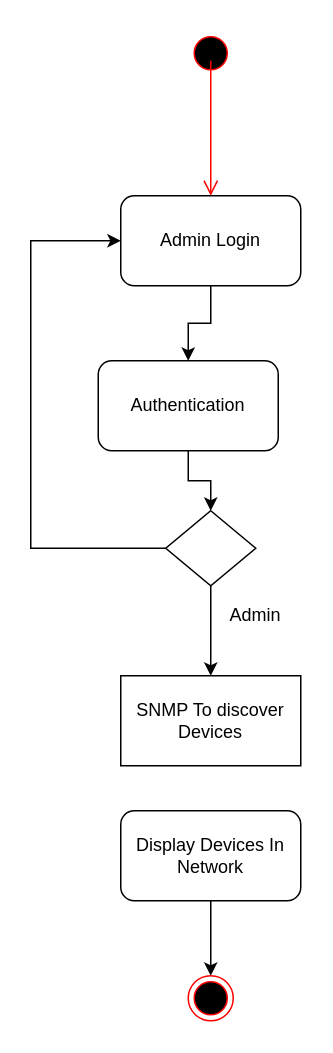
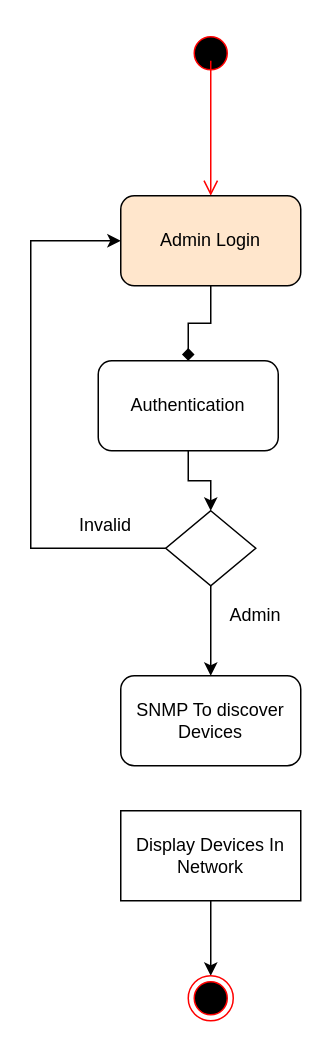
  <mxCell id="0" />
  <mxCell id="1" parent="0" />
  <mxCell id="2" value="" style="ellipse;html=1;shape=startState;fillColor=#000000;strokeColor=#ff0000;" vertex="1" parent="1"><mxGeometry x="125" y="20" width="30" height="30" as="geometry" /></mxCell>
  <mxCell id="3" value="" style="edgeStyle=orthogonalEdgeStyle;html=1;verticalAlign=bottom;endArrow=open;endSize=8;strokeColor=#ff0000;" edge="1" parent="1"><mxGeometry relative="1" as="geometry"><mxPoint x="140" y="130" as="targetPoint" /><mxPoint x="140" y="40" as="sourcePoint" /></mxGeometry></mxCell>
- <mxCell id="4" style="edgeStyle=orthogonalEdgeStyle;rounded=0;orthogonalLoop=1;jettySize=auto;html=1;" edge="1" parent="1" source="5" target="7"><mxGeometry relative="1" as="geometry" /></mxCell>
- <mxCell id="5" value="Admin Login" style="rounded=1;whiteSpace=wrap;html=1;" vertex="1" parent="1"><mxGeometry x="80" y="130" width="120" height="60" as="geometry" /></mxCell>
+ <mxCell id="4" style="edgeStyle=orthogonalEdgeStyle;rounded=0;orthogonalLoop=1;jettySize=auto;html=1;endArrow=diamond;" edge="1" parent="1" source="5" target="7"><mxGeometry relative="1" as="geometry" /></mxCell>
+ <mxCell id="5" value="Admin Login" style="rounded=1;whiteSpace=wrap;html=1;fillColor=#ffe6cc;" vertex="1" parent="1"><mxGeometry x="80" y="130" width="120" height="60" as="geometry" /></mxCell>
  <mxCell id="6" style="edgeStyle=orthogonalEdgeStyle;rounded=0;orthogonalLoop=1;jettySize=auto;html=1;" edge="1" parent="1" source="7" target="10"><mxGeometry relative="1" as="geometry" /></mxCell>
  <mxCell id="7" value="Authentication" style="rounded=1;whiteSpace=wrap;html=1;" vertex="1" parent="1"><mxGeometry x="65" y="240" width="120" height="60" as="geometry" /></mxCell>
  <mxCell id="8" style="edgeStyle=orthogonalEdgeStyle;rounded=0;orthogonalLoop=1;jettySize=auto;html=1;entryX=0;entryY=0.5;entryDx=0;entryDy=0;" edge="1" parent="1" source="10" target="5"><mxGeometry relative="1" as="geometry"><Array as="points"><mxPoint x="20" y="365" /><mxPoint x="20" y="160" /></Array></mxGeometry></mxCell>
  <mxCell id="9" style="edgeStyle=orthogonalEdgeStyle;rounded=0;orthogonalLoop=1;jettySize=auto;html=1;entryX=0.5;entryY=0;entryDx=0;entryDy=0;" edge="1" parent="1" source="10" target="11"><mxGeometry relative="1" as="geometry" /></mxCell>
  <mxCell id="10" value="" style="rhombus;whiteSpace=wrap;html=1;" vertex="1" parent="1"><mxGeometry x="110" y="340" width="60" height="50" as="geometry" /></mxCell>
- <mxCell id="11" value="SNMP To discover Devices" style="whiteSpace=wrap;html=1;rounded=0;" vertex="1" parent="1"><mxGeometry x="80" y="450" width="120" height="60" as="geometry" /></mxCell>
+ <mxCell id="11" value="SNMP To discover Devices" style="rounded=1;whiteSpace=wrap;html=1;" vertex="1" parent="1"><mxGeometry x="80" y="450" width="120" height="60" as="geometry" /></mxCell>
  <mxCell id="12" style="edgeStyle=orthogonalEdgeStyle;rounded=0;orthogonalLoop=1;jettySize=auto;html=1;" edge="1" parent="1" source="13" target="14"><mxGeometry relative="1" as="geometry" /></mxCell>
- <mxCell id="13" value="Display Devices In Network" style="rounded=1;whiteSpace=wrap;html=1;" vertex="1" parent="1"><mxGeometry x="80" y="540" width="120" height="60" as="geometry" /></mxCell>
+ <mxCell id="13" value="Display Devices In Network" style="whiteSpace=wrap;html=1;rounded=0;" vertex="1" parent="1"><mxGeometry x="80" y="540" width="120" height="60" as="geometry" /></mxCell>
  <mxCell id="14" value="" style="ellipse;html=1;shape=endState;fillColor=#000000;strokeColor=#ff0000;" vertex="1" parent="1"><mxGeometry x="125" y="650" width="30" height="30" as="geometry" /></mxCell>
  <mxCell id="15" value="Admin" style="text;html=1;strokeColor=none;fillColor=none;align=center;verticalAlign=middle;whiteSpace=wrap;rounded=0;" vertex="1" parent="1"><mxGeometry x="150" y="400" width="40" height="20" as="geometry" /></mxCell>
+ <mxCell id="16" value="Invalid" style="text;html=1;strokeColor=none;fillColor=none;align=center;verticalAlign=middle;whiteSpace=wrap;rounded=0;" vertex="1" parent="1"><mxGeometry x="50" y="340" width="40" height="20" as="geometry" /></mxCell>
